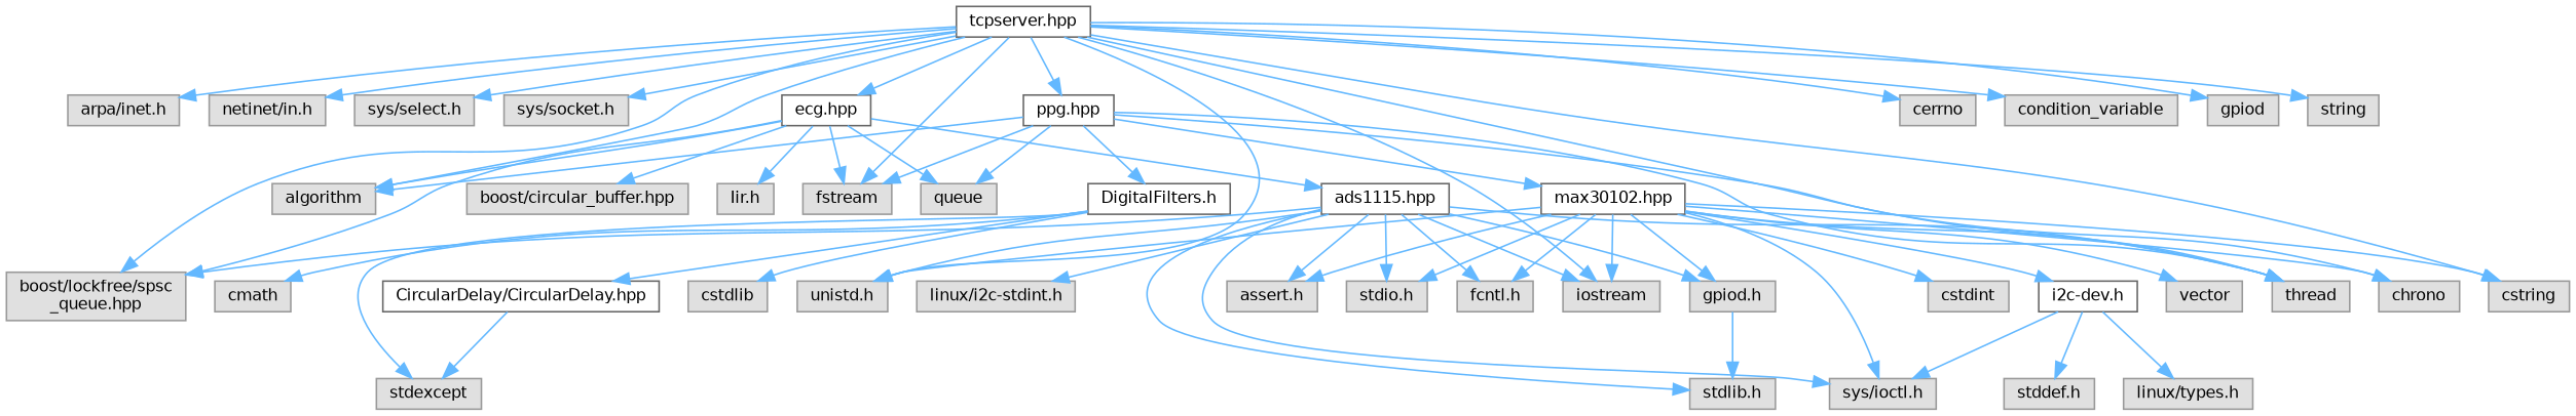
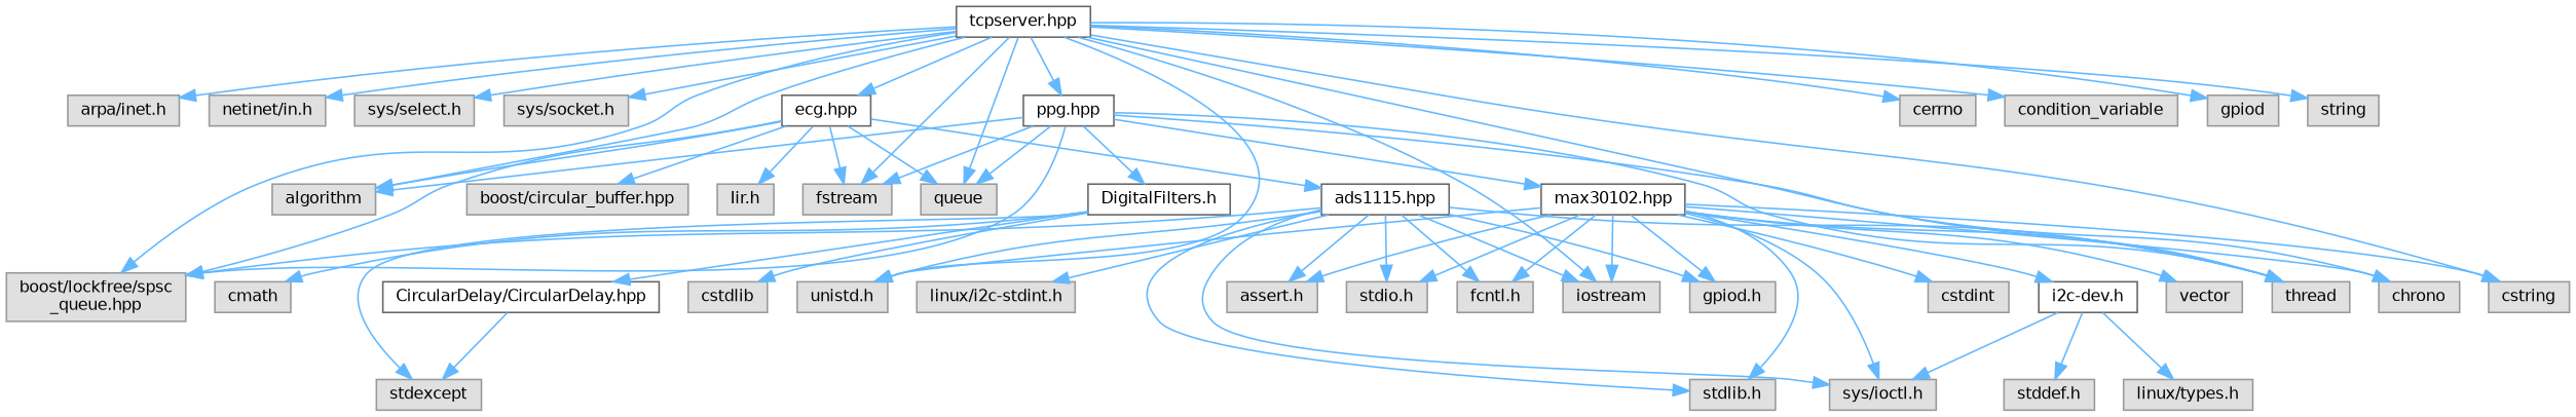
  digraph {
    node [color=grey60 fillcolor="#E0E0E0" fontname=Helvetica fontsize=10 shape=box style=filled]
    edge [color=steelblue1 fontname=Helvetica fontsize=10 labelfontname=Helvetica labelfontsize=10 style=solid]
    n1 [color=grey40 fillcolor=white height=0.2 label="tcpserver.hpp" width=0.4]
    n2 [height=0.2 label="arpa/inet.h" width=0.4]
    n3 [height=0.2 label="netinet/in.h" width=0.4]
    n4 [height=0.2 label="sys/select.h" width=0.4]
    n5 [height=0.2 label="sys/socket.h" width=0.4]
    n6 [height=0.2 label="unistd.h" width=0.4]
    n7 [height=0.2 label=algorithm width=0.4]
    n8 [height=0.2 label="boost/lockfree/spsc\l_queue.hpp" width=0.4]
    n9 [height=0.2 label=cerrno width=0.4]
    n10 [height=0.2 label=condition_variable width=0.4]
    n11 [height=0.2 label=cstring width=0.4]
    n12 [height=0.2 label=fstream width=0.4]
    n13 [height=0.2 label=iostream width=0.4]
    n14 [height=0.2 label=gpiod width=0.4]
    n15 [height=0.2 label=queue width=0.4]
    n16 [height=0.2 label=string width=0.4]
    n17 [height=0.2 label=thread width=0.4]
    n18 [color=grey40 fillcolor=white height=0.2 label="ecg.hpp" width=0.4]
    n19 [color=grey40 fillcolor=white height=0.2 label="ppg.hpp" width=0.4]
    n20 [height=0.2 label="boost/circular_buffer.hpp" width=0.4]
    n21 [height=0.2 label="Iir.h" width=0.4]
    n22 [color=grey40 fillcolor=white height=0.2 label="ads1115.hpp" width=0.4]
    n23 [height=0.2 label=chrono width=0.4]
    n24 [color=grey40 fillcolor=white height=0.2 label="DigitalFilters.h" width=0.4]
    n25 [color=grey40 fillcolor=white height=0.2 label="max30102.hpp" width=0.4]
    n26 [height=0.2 label="assert.h" width=0.4]
    n27 [height=0.2 label="fcntl.h" width=0.4]
    n28 [height=0.2 label="gpiod.h" width=0.4]
    n29 [height=0.2 label="linux/i2c-stdint.h" width=0.4]
    n30 [height=0.2 label="stdio.h" width=0.4]
    n31 [height=0.2 label="stdlib.h" width=0.4]
    n32 [height=0.2 label="sys/ioctl.h" width=0.4]
    n33 [height=0.2 label=cstdint width=0.4]
    n34 [height=0.2 label=cmath width=0.4]
    n35 [height=0.2 label=stdexcept width=0.4]
    n36 [color=grey40 fillcolor=white height=0.2 label="CircularDelay/CircularDelay.hpp" width=0.4]
    n37 [height=0.2 label=cstdlib width=0.4]
    n38 [height=0.2 label=vector width=0.4]
    n39 [color=grey40 fillcolor=white height=0.2 label="i2c-dev.h" width=0.4]
    n40 [height=0.2 label="linux/types.h" width=0.4]
    n41 [height=0.2 label="stddef.h" width=0.4]
    n1 -> n2
    n1 -> n3
    n1 -> n4
    n1 -> n5
    n1 -> n6
    n1 -> n7
    n1 -> n8
    n1 -> n9
    n1 -> n10
    n1 -> n11
    n1 -> n12
    n1 -> n13
    n1 -> n14
+   n1 -> n15
    n1 -> n16
    n1 -> n17
    n1 -> n18
    n1 -> n19
    n18 -> n7
    n18 -> n8
    n18 -> n12
    n18 -> n15
    n18 -> n20
    n18 -> n21
    n18 -> n22
    n19 -> n7
+   n19 -> n8
    n19 -> n12
    n19 -> n15
    n19 -> n17
    n19 -> n23
    n19 -> n24
    n19 -> n25
    n22 -> n6
    n22 -> n8
    n22 -> n13
    n22 -> n17
    n22 -> n26
    n22 -> n27
    n22 -> n28
    n22 -> n29
    n22 -> n30
    n22 -> n31
    n22 -> n32
    n24 -> n34
    n24 -> n35
    n24 -> n36
    n24 -> n37
    n25 -> n6
    n25 -> n11
    n25 -> n13
    n25 -> n17
    n25 -> n23
    n25 -> n26
    n25 -> n27
    n25 -> n28
    n25 -> n30
-   n28 -> n31
+   n25 -> n31
    n25 -> n32
    n25 -> n33
    n25 -> n38
    n25 -> n39
    n36 -> n35
    n39 -> n32
    n39 -> n40
    n39 -> n41
  }
